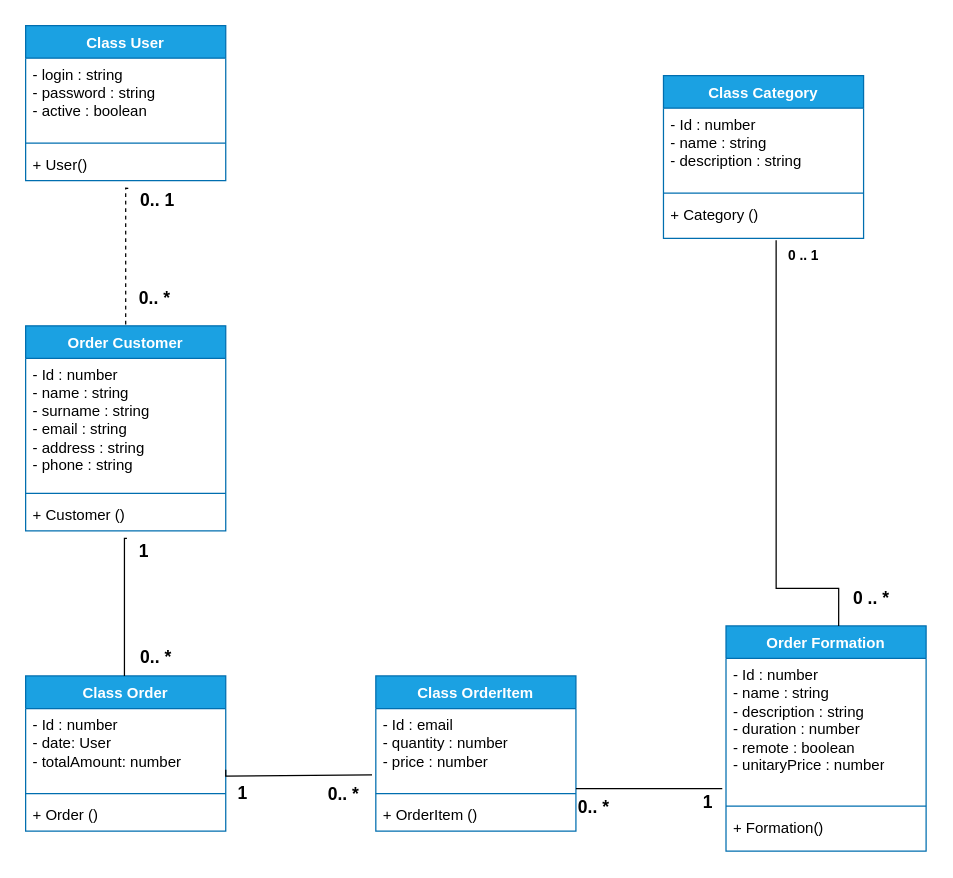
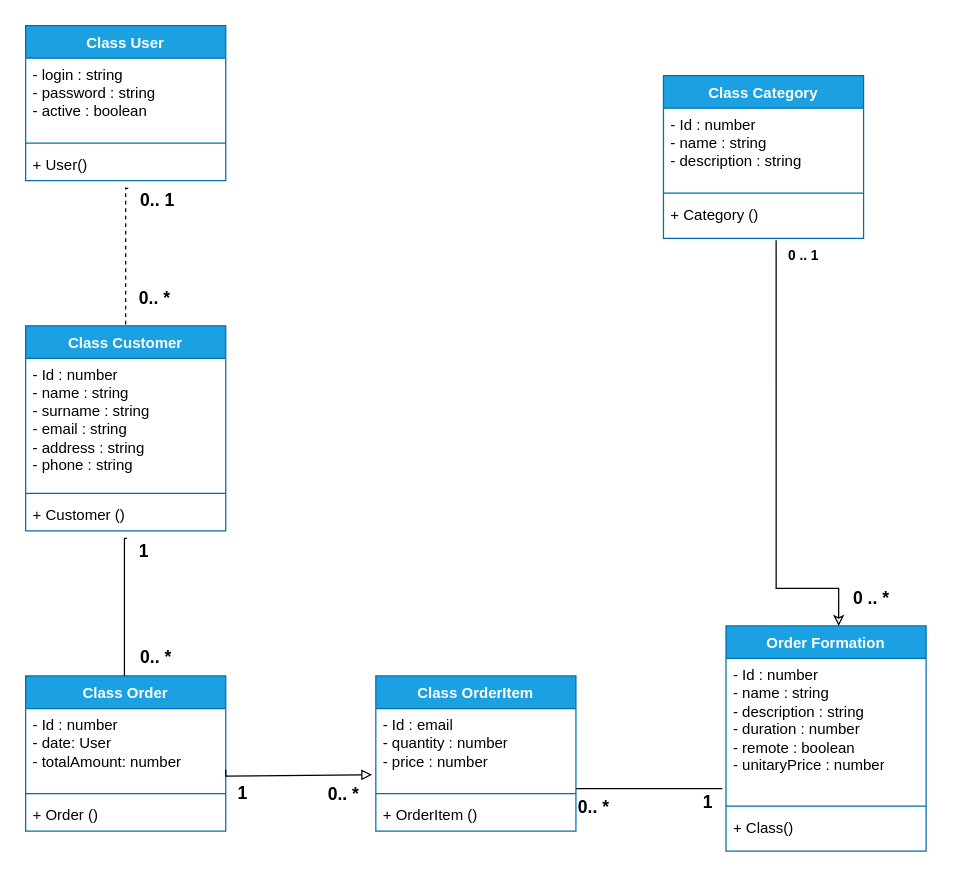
  <mxCell id="0" />
  <mxCell id="1" parent="0" />
  <mxCell id="2" value="Class User" style="swimlane;fontStyle=1;align=center;verticalAlign=top;childLayout=stackLayout;horizontal=1;startSize=26;horizontalStack=0;resizeParent=1;resizeParentMax=0;resizeLast=0;collapsible=1;marginBottom=0;whiteSpace=wrap;html=1;fillColor=#1ba1e2;strokeColor=#006EAF;fontColor=#ffffff;" parent="1" vertex="1"><mxGeometry x="20" y="20" width="160" height="124" as="geometry" /></mxCell>
  <mxCell id="3" value="&lt;div&gt;- login : string&lt;/div&gt;&lt;div&gt;- password : string&lt;/div&gt;&lt;div&gt;- active : boolean&lt;/div&gt;&lt;div&gt;&lt;br&gt;&lt;/div&gt;" style="text;strokeColor=none;fillColor=none;align=left;verticalAlign=top;spacingLeft=4;spacingRight=4;overflow=hidden;rotatable=0;points=[[0,0.5],[1,0.5]];portConstraint=eastwest;whiteSpace=wrap;html=1;" parent="2" vertex="1"><mxGeometry y="26" width="160" height="64" as="geometry" /></mxCell>
  <mxCell id="4" value="" style="line;strokeWidth=1;fillColor=none;align=left;verticalAlign=middle;spacingTop=-1;spacingLeft=3;spacingRight=3;rotatable=0;labelPosition=right;points=[];portConstraint=eastwest;strokeColor=inherit;" parent="2" vertex="1"><mxGeometry y="90" width="160" height="8" as="geometry" /></mxCell>
  <mxCell id="5" value="+ User()" style="text;strokeColor=none;fillColor=none;align=left;verticalAlign=top;spacingLeft=4;spacingRight=4;overflow=hidden;rotatable=0;points=[[0,0.5],[1,0.5]];portConstraint=eastwest;whiteSpace=wrap;html=1;" parent="2" vertex="1"><mxGeometry y="98" width="160" height="26" as="geometry" /></mxCell>
- <mxCell id="6" value="Order Customer" style="swimlane;fontStyle=1;align=center;verticalAlign=top;childLayout=stackLayout;horizontal=1;startSize=26;horizontalStack=0;resizeParent=1;resizeParentMax=0;resizeLast=0;collapsible=1;marginBottom=0;whiteSpace=wrap;html=1;fillColor=#1ba1e2;fontColor=#ffffff;strokeColor=#006EAF;" parent="1" vertex="1"><mxGeometry x="20" y="260" width="160" height="164" as="geometry" /></mxCell>
+ <mxCell id="6" value="Class Customer" style="swimlane;fontStyle=1;align=center;verticalAlign=top;childLayout=stackLayout;horizontal=1;startSize=26;horizontalStack=0;resizeParent=1;resizeParentMax=0;resizeLast=0;collapsible=1;marginBottom=0;whiteSpace=wrap;html=1;fillColor=#1ba1e2;fontColor=#ffffff;strokeColor=#006EAF;" parent="1" vertex="1"><mxGeometry x="20" y="260" width="160" height="164" as="geometry" /></mxCell>
  <mxCell id="7" value="&lt;div&gt;- Id : number&lt;/div&gt;&lt;div&gt;- name : string&lt;/div&gt;&lt;div&gt;- surname : string&lt;/div&gt;&lt;div&gt;- email : string&lt;/div&gt;&lt;div&gt;- address : string&lt;/div&gt;&lt;div&gt;- phone : string&lt;br&gt;&lt;/div&gt;" style="text;strokeColor=none;fillColor=none;align=left;verticalAlign=top;spacingLeft=4;spacingRight=4;overflow=hidden;rotatable=0;points=[[0,0.5],[1,0.5]];portConstraint=eastwest;whiteSpace=wrap;html=1;" parent="6" vertex="1"><mxGeometry y="26" width="160" height="104" as="geometry" /></mxCell>
  <mxCell id="8" value="" style="line;strokeWidth=1;fillColor=none;align=left;verticalAlign=middle;spacingTop=-1;spacingLeft=3;spacingRight=3;rotatable=0;labelPosition=right;points=[];portConstraint=eastwest;strokeColor=inherit;" parent="6" vertex="1"><mxGeometry y="130" width="160" height="8" as="geometry" /></mxCell>
  <mxCell id="9" value="+ Customer ()" style="text;strokeColor=none;fillColor=none;align=left;verticalAlign=top;spacingLeft=4;spacingRight=4;overflow=hidden;rotatable=0;points=[[0,0.5],[1,0.5]];portConstraint=eastwest;whiteSpace=wrap;html=1;" parent="6" vertex="1"><mxGeometry y="138" width="160" height="26" as="geometry" /></mxCell>
  <mxCell id="10" value="" style="endArrow=none;endFill=0;html=1;edgeStyle=orthogonalEdgeStyle;align=left;verticalAlign=top;rounded=0;entryX=0.5;entryY=0;entryDx=0;entryDy=0;exitX=0.513;exitY=1.231;exitDx=0;exitDy=0;exitPerimeter=0;dashed=1;" parent="1" source="5" target="6" edge="1"><mxGeometry x="-1" relative="1" as="geometry"><mxPoint x="30" y="180" as="sourcePoint" /><mxPoint x="190" y="180" as="targetPoint" /><Array as="points"><mxPoint x="100" y="150" /></Array></mxGeometry></mxCell>
  <mxCell id="11" value="&lt;font style=&quot;font-size: 14px;&quot;&gt;&lt;b&gt;&lt;font style=&quot;font-size: 14px;&quot;&gt;0.. 1&lt;/font&gt;&lt;/b&gt;&lt;/font&gt;" style="edgeLabel;resizable=0;html=1;align=left;verticalAlign=bottom;" parent="10" connectable="0" vertex="1"><mxGeometry x="-1" relative="1" as="geometry"><mxPoint x="8" y="20" as="offset" /></mxGeometry></mxCell>
  <mxCell id="12" value="&lt;b style=&quot;font-size: 14px;&quot;&gt;0.. *&lt;br&gt;&lt;/b&gt;" style="edgeLabel;resizable=0;html=1;align=left;verticalAlign=bottom;" parent="1" connectable="0" vertex="1"><mxGeometry x="120.08" y="180.006" as="geometry"><mxPoint x="-11" y="68" as="offset" /></mxGeometry></mxCell>
  <mxCell id="13" value="Class Order" style="swimlane;fontStyle=1;align=center;verticalAlign=top;childLayout=stackLayout;horizontal=1;startSize=26;horizontalStack=0;resizeParent=1;resizeParentMax=0;resizeLast=0;collapsible=1;marginBottom=0;whiteSpace=wrap;html=1;fillColor=#1ba1e2;fontColor=#ffffff;strokeColor=#006EAF;" parent="1" vertex="1"><mxGeometry x="20" y="540" width="160" height="124" as="geometry" /></mxCell>
  <mxCell id="14" value="&lt;div&gt;- Id : number&lt;/div&gt;&lt;div&gt;- date: User&lt;/div&gt;&lt;div&gt;- totalAmount: number&lt;/div&gt;&lt;div&gt;&lt;br&gt;&lt;/div&gt;&lt;div&gt;&lt;br&gt;&lt;/div&gt;&lt;div&gt;&lt;br&gt;&lt;/div&gt;" style="text;strokeColor=none;fillColor=none;align=left;verticalAlign=top;spacingLeft=4;spacingRight=4;overflow=hidden;rotatable=0;points=[[0,0.5],[1,0.5]];portConstraint=eastwest;whiteSpace=wrap;html=1;" parent="13" vertex="1"><mxGeometry y="26" width="160" height="64" as="geometry" /></mxCell>
  <mxCell id="15" value="" style="line;strokeWidth=1;fillColor=none;align=left;verticalAlign=middle;spacingTop=-1;spacingLeft=3;spacingRight=3;rotatable=0;labelPosition=right;points=[];portConstraint=eastwest;strokeColor=inherit;" parent="13" vertex="1"><mxGeometry y="90" width="160" height="8" as="geometry" /></mxCell>
  <mxCell id="16" value="+ Order ()" style="text;strokeColor=none;fillColor=none;align=left;verticalAlign=top;spacingLeft=4;spacingRight=4;overflow=hidden;rotatable=0;points=[[0,0.5],[1,0.5]];portConstraint=eastwest;whiteSpace=wrap;html=1;" parent="13" vertex="1"><mxGeometry y="98" width="160" height="26" as="geometry" /></mxCell>
  <mxCell id="17" value="" style="endArrow=none;endFill=0;html=1;edgeStyle=orthogonalEdgeStyle;align=left;verticalAlign=top;rounded=0;entryX=0.5;entryY=0;entryDx=0;entryDy=0;exitX=0.513;exitY=1.231;exitDx=0;exitDy=0;exitPerimeter=0;" parent="1" edge="1"><mxGeometry x="-1" relative="1" as="geometry"><mxPoint x="101" y="430" as="sourcePoint" /><mxPoint x="99" y="540" as="targetPoint" /><Array as="points"><mxPoint x="99" y="430" /></Array></mxGeometry></mxCell>
  <mxCell id="18" value="&lt;font style=&quot;font-size: 14px;&quot;&gt;&lt;b&gt;&lt;font style=&quot;font-size: 14px;&quot;&gt;1&lt;/font&gt;&lt;/b&gt;&lt;/font&gt;" style="edgeLabel;resizable=0;html=1;align=left;verticalAlign=bottom;" parent="17" connectable="0" vertex="1"><mxGeometry x="-1" relative="1" as="geometry"><mxPoint x="8" y="20" as="offset" /></mxGeometry></mxCell>
  <mxCell id="19" value="&lt;b style=&quot;font-size: 14px;&quot;&gt;0.. *&lt;br&gt;&lt;/b&gt;" style="text;whiteSpace=wrap;html=1;" parent="1" vertex="1"><mxGeometry x="110" y="510" width="60" height="40" as="geometry" /></mxCell>
  <mxCell id="20" value="Order Formation" style="swimlane;fontStyle=1;align=center;verticalAlign=top;childLayout=stackLayout;horizontal=1;startSize=26;horizontalStack=0;resizeParent=1;resizeParentMax=0;resizeLast=0;collapsible=1;marginBottom=0;whiteSpace=wrap;html=1;fillColor=#1ba1e2;fontColor=#ffffff;strokeColor=#006EAF;" parent="1" vertex="1"><mxGeometry x="580" y="500" width="160" height="180" as="geometry" /></mxCell>
  <mxCell id="21" value="&lt;div&gt;- Id : number&lt;/div&gt;&lt;div&gt;- name : string&lt;/div&gt;&lt;div&gt;- description : string&lt;/div&gt;&lt;div&gt;- duration : number&lt;/div&gt;&lt;div&gt;- remote : boolean&lt;br&gt;&lt;/div&gt;&lt;div&gt;- unitaryPrice : number&lt;br&gt;&lt;/div&gt;&lt;div&gt;&lt;br&gt;&lt;/div&gt;&lt;div&gt;&lt;br&gt;&lt;/div&gt;&lt;div&gt;&lt;br&gt;&lt;/div&gt;" style="text;strokeColor=none;fillColor=none;align=left;verticalAlign=top;spacingLeft=4;spacingRight=4;overflow=hidden;rotatable=0;points=[[0,0.5],[1,0.5]];portConstraint=eastwest;whiteSpace=wrap;html=1;" parent="20" vertex="1"><mxGeometry y="26" width="160" height="114" as="geometry" /></mxCell>
  <mxCell id="22" value="" style="line;strokeWidth=1;fillColor=none;align=left;verticalAlign=middle;spacingTop=-1;spacingLeft=3;spacingRight=3;rotatable=0;labelPosition=right;points=[];portConstraint=eastwest;strokeColor=inherit;" parent="20" vertex="1"><mxGeometry y="140" width="160" height="8" as="geometry" /></mxCell>
- <mxCell id="23" value="+ Formation()" style="text;strokeColor=none;fillColor=none;align=left;verticalAlign=top;spacingLeft=4;spacingRight=4;overflow=hidden;rotatable=0;points=[[0,0.5],[1,0.5]];portConstraint=eastwest;whiteSpace=wrap;html=1;" parent="20" vertex="1"><mxGeometry y="148" width="160" height="32" as="geometry" /></mxCell>
+ <mxCell id="23" value="+ Class()" style="text;strokeColor=none;fillColor=none;align=left;verticalAlign=top;spacingLeft=4;spacingRight=4;overflow=hidden;rotatable=0;points=[[0,0.5],[1,0.5]];portConstraint=eastwest;whiteSpace=wrap;html=1;" parent="20" vertex="1"><mxGeometry y="148" width="160" height="32" as="geometry" /></mxCell>
  <mxCell id="24" value="Class Category" style="swimlane;fontStyle=1;align=center;verticalAlign=top;childLayout=stackLayout;horizontal=1;startSize=26;horizontalStack=0;resizeParent=1;resizeParentMax=0;resizeLast=0;collapsible=1;marginBottom=0;whiteSpace=wrap;html=1;fillColor=#1ba1e2;fontColor=#ffffff;strokeColor=#006EAF;" parent="1" vertex="1"><mxGeometry x="530" y="60" width="160" height="130" as="geometry" /></mxCell>
  <mxCell id="25" value="&lt;div&gt;- Id : number&lt;/div&gt;&lt;div&gt;- name : string&lt;/div&gt;&lt;div&gt;- description : string&lt;/div&gt;&lt;div&gt;&lt;br&gt;&lt;/div&gt;&lt;div&gt;&lt;br&gt;&lt;/div&gt;&lt;div&gt;&lt;br&gt;&lt;/div&gt;&lt;div&gt;&lt;br&gt;&lt;/div&gt;" style="text;strokeColor=none;fillColor=none;align=left;verticalAlign=top;spacingLeft=4;spacingRight=4;overflow=hidden;rotatable=0;points=[[0,0.5],[1,0.5]];portConstraint=eastwest;whiteSpace=wrap;html=1;" parent="24" vertex="1"><mxGeometry y="26" width="160" height="64" as="geometry" /></mxCell>
  <mxCell id="26" value="" style="line;strokeWidth=1;fillColor=none;align=left;verticalAlign=middle;spacingTop=-1;spacingLeft=3;spacingRight=3;rotatable=0;labelPosition=right;points=[];portConstraint=eastwest;strokeColor=inherit;" parent="24" vertex="1"><mxGeometry y="90" width="160" height="8" as="geometry" /></mxCell>
  <mxCell id="27" value="+ Category ()" style="text;strokeColor=none;fillColor=none;align=left;verticalAlign=top;spacingLeft=4;spacingRight=4;overflow=hidden;rotatable=0;points=[[0,0.5],[1,0.5]];portConstraint=eastwest;whiteSpace=wrap;html=1;" parent="24" vertex="1"><mxGeometry y="98" width="160" height="32" as="geometry" /></mxCell>
- <mxCell id="28" value="" style="endArrow=none;endFill=0;html=1;edgeStyle=orthogonalEdgeStyle;align=left;verticalAlign=top;rounded=0;exitX=1;exitY=0.766;exitDx=0;exitDy=0;exitPerimeter=0;entryX=-0.019;entryY=0.828;entryDx=0;entryDy=0;entryPerimeter=0;" parent="1" source="14" target="35" edge="1"><mxGeometry x="-1" relative="1" as="geometry"><mxPoint x="282" y="565" as="sourcePoint" /><mxPoint x="260" y="620" as="targetPoint" /><Array as="points"><mxPoint x="180" y="620" /></Array></mxGeometry></mxCell>
+ <mxCell id="28" value="" style="endArrow=block;endFill=0;html=1;edgeStyle=orthogonalEdgeStyle;align=left;verticalAlign=top;rounded=0;exitX=1;exitY=0.766;exitDx=0;exitDy=0;exitPerimeter=0;entryX=-0.019;entryY=0.828;entryDx=0;entryDy=0;entryPerimeter=0;" parent="1" source="14" target="35" edge="1"><mxGeometry x="-1" relative="1" as="geometry"><mxPoint x="282" y="565" as="sourcePoint" /><mxPoint x="260" y="620" as="targetPoint" /><Array as="points"><mxPoint x="180" y="620" /></Array></mxGeometry></mxCell>
  <mxCell id="29" value="&lt;font style=&quot;font-size: 14px;&quot;&gt;&lt;b&gt;&lt;font style=&quot;font-size: 14px;&quot;&gt;1&lt;/font&gt;&lt;/b&gt;&lt;/font&gt;" style="edgeLabel;resizable=0;html=1;align=left;verticalAlign=bottom;" parent="28" connectable="0" vertex="1"><mxGeometry x="-1" relative="1" as="geometry"><mxPoint x="8" y="29" as="offset" /></mxGeometry></mxCell>
  <mxCell id="30" value="&lt;b style=&quot;font-size: 14px;&quot;&gt;0.. *&lt;br&gt;&lt;/b&gt;" style="text;whiteSpace=wrap;html=1;" parent="1" vertex="1"><mxGeometry x="260" y="620" width="30" height="20" as="geometry" /></mxCell>
- <mxCell id="31" value="" style="endArrow=none;endFill=0;html=1;edgeStyle=orthogonalEdgeStyle;align=left;verticalAlign=top;rounded=0;exitX=0.563;exitY=1.05;exitDx=0;exitDy=0;exitPerimeter=0;entryX=0.563;entryY=0;entryDx=0;entryDy=0;entryPerimeter=0;strokeWidth=1;" parent="1" source="27" target="20" edge="1"><mxGeometry x="-1" relative="1" as="geometry"><mxPoint x="314" y="470" as="sourcePoint" /><mxPoint x="584" y="475" as="targetPoint" /><Array as="points"><mxPoint x="620" y="470" /><mxPoint x="670" y="470" /></Array></mxGeometry></mxCell>
+ <mxCell id="31" value="" style="endArrow=classic;endFill=0;html=1;edgeStyle=orthogonalEdgeStyle;align=left;verticalAlign=top;rounded=0;exitX=0.563;exitY=1.05;exitDx=0;exitDy=0;exitPerimeter=0;entryX=0.563;entryY=0;entryDx=0;entryDy=0;entryPerimeter=0;strokeWidth=1;" parent="1" source="27" target="20" edge="1"><mxGeometry x="-1" relative="1" as="geometry"><mxPoint x="314" y="470" as="sourcePoint" /><mxPoint x="584" y="475" as="targetPoint" /><Array as="points"><mxPoint x="620" y="470" /><mxPoint x="670" y="470" /></Array></mxGeometry></mxCell>
  <mxCell id="32" value="&lt;b&gt;0 .. 1&lt;br&gt;&lt;/b&gt;" style="edgeLabel;resizable=0;html=1;align=left;verticalAlign=bottom;" parent="31" connectable="0" vertex="1"><mxGeometry x="-1" relative="1" as="geometry"><mxPoint x="8" y="20" as="offset" /></mxGeometry></mxCell>
  <mxCell id="33" value="&lt;font style=&quot;font-size: 14px;&quot;&gt;&lt;b&gt;0 .. *&lt;br&gt;&lt;/b&gt;&lt;/font&gt;" style="edgeLabel;resizable=0;html=1;align=left;verticalAlign=bottom;" parent="1" connectable="0" vertex="1"><mxGeometry x="550" y="530" as="geometry"><mxPoint x="130" y="-42" as="offset" /></mxGeometry></mxCell>
  <mxCell id="34" value="Class OrderItem" style="swimlane;fontStyle=1;align=center;verticalAlign=top;childLayout=stackLayout;horizontal=1;startSize=26;horizontalStack=0;resizeParent=1;resizeParentMax=0;resizeLast=0;collapsible=1;marginBottom=0;whiteSpace=wrap;html=1;fillColor=#1ba1e2;fontColor=#ffffff;strokeColor=#006EAF;" vertex="1" parent="1"><mxGeometry x="300" y="540" width="160" height="124" as="geometry" /></mxCell>
  <mxCell id="35" value="&lt;div&gt;- Id : email&lt;/div&gt;&lt;div&gt;- quantity : number&lt;br&gt;&lt;/div&gt;&lt;div&gt;- price : number&lt;/div&gt;&lt;div&gt;&lt;br&gt;&lt;/div&gt;&lt;div&gt;&lt;br&gt;&lt;/div&gt;&lt;div&gt;&lt;br&gt;&lt;/div&gt;" style="text;strokeColor=none;fillColor=none;align=left;verticalAlign=top;spacingLeft=4;spacingRight=4;overflow=hidden;rotatable=0;points=[[0,0.5],[1,0.5]];portConstraint=eastwest;whiteSpace=wrap;html=1;" vertex="1" parent="34"><mxGeometry y="26" width="160" height="64" as="geometry" /></mxCell>
  <mxCell id="36" value="" style="line;strokeWidth=1;fillColor=none;align=left;verticalAlign=middle;spacingTop=-1;spacingLeft=3;spacingRight=3;rotatable=0;labelPosition=right;points=[];portConstraint=eastwest;strokeColor=inherit;" vertex="1" parent="34"><mxGeometry y="90" width="160" height="8" as="geometry" /></mxCell>
  <mxCell id="37" value="+ OrderItem ()" style="text;strokeColor=none;fillColor=none;align=left;verticalAlign=top;spacingLeft=4;spacingRight=4;overflow=hidden;rotatable=0;points=[[0,0.5],[1,0.5]];portConstraint=eastwest;whiteSpace=wrap;html=1;" vertex="1" parent="34"><mxGeometry y="98" width="160" height="26" as="geometry" /></mxCell>
  <mxCell id="38" value="" style="endArrow=none;endFill=0;html=1;edgeStyle=orthogonalEdgeStyle;align=left;verticalAlign=top;rounded=0;" edge="1" parent="1"><mxGeometry x="-1" relative="1" as="geometry"><mxPoint x="460" y="630" as="sourcePoint" /><mxPoint x="577" y="630" as="targetPoint" /><Array as="points"><mxPoint x="462" y="630" /><mxPoint x="577" y="630" /></Array></mxGeometry></mxCell>
  <mxCell id="39" value="&lt;font style=&quot;font-size: 14px;&quot;&gt;&lt;b&gt;&lt;font style=&quot;font-size: 14px;&quot;&gt;1&lt;/font&gt;&lt;/b&gt;&lt;/font&gt;" style="edgeLabel;resizable=0;html=1;align=left;verticalAlign=bottom;" connectable="0" vertex="1" parent="38"><mxGeometry x="-1" relative="1" as="geometry"><mxPoint x="100" y="21" as="offset" /></mxGeometry></mxCell>
  <mxCell id="40" value="&lt;b style=&quot;font-size: 14px;&quot;&gt;0.. *&lt;br&gt;&lt;/b&gt;" style="text;whiteSpace=wrap;html=1;" vertex="1" parent="1"><mxGeometry x="460" y="630" width="30" height="20" as="geometry" /></mxCell>
